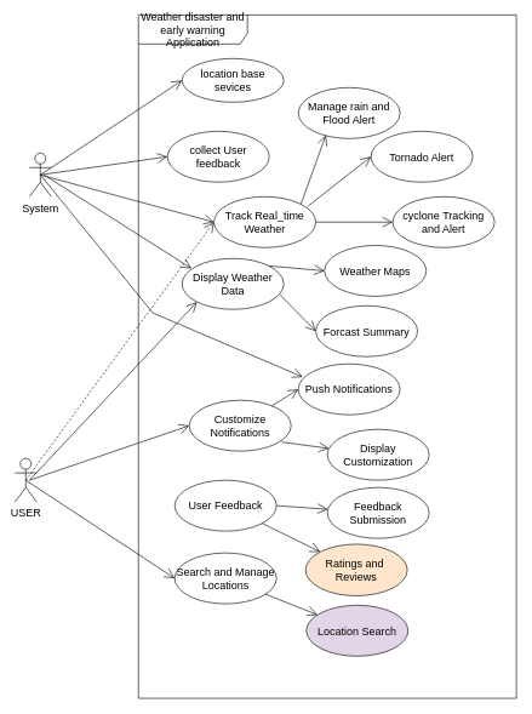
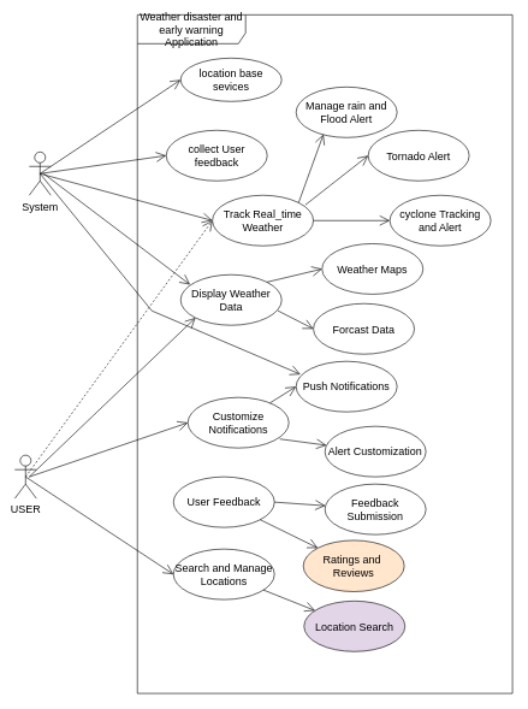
  <mxCell id="0" />
  <mxCell id="1" parent="0" />
  <mxCell id="2" style="edgeStyle=orthogonalEdgeStyle;rounded=0;orthogonalLoop=1;jettySize=auto;html=1;labelBackgroundColor=none;fontColor=default;fontSize=15;" parent="1" edge="1"><mxGeometry relative="1" as="geometry"><mxPoint x="450" y="30" as="targetPoint" /><mxPoint x="450" y="30" as="sourcePoint" /></mxGeometry></mxCell>
  <mxCell id="3" value="Weather disaster and early warning Application" style="shape=umlFrame;whiteSpace=wrap;html=1;pointerEvents=0;width=150;height=40;labelBackgroundColor=none;rounded=0;fontSize=15;" parent="1" vertex="1"><mxGeometry x="190" y="20" width="520" height="940" as="geometry" /></mxCell>
  <mxCell id="4" value="System" style="shape=umlActor;verticalLabelPosition=bottom;verticalAlign=top;html=1;labelBackgroundColor=none;rounded=0;fontSize=15;" parent="1" vertex="1"><mxGeometry x="40" y="210" width="30" height="60" as="geometry" /></mxCell>
  <mxCell id="5" value="USER" style="shape=umlActor;verticalLabelPosition=bottom;verticalAlign=top;html=1;labelBackgroundColor=none;rounded=0;fontSize=15;" parent="1" vertex="1"><mxGeometry x="20" y="630" width="30" height="60" as="geometry" /></mxCell>
  <mxCell id="6" value="location base sevices" style="ellipse;whiteSpace=wrap;html=1;labelBackgroundColor=none;rounded=0;fontSize=15;" parent="1" vertex="1"><mxGeometry x="250" y="80" width="140" height="60" as="geometry" /></mxCell>
  <mxCell id="7" value="collect User feedback" style="ellipse;whiteSpace=wrap;html=1;labelBackgroundColor=none;rounded=0;fontSize=15;" parent="1" vertex="1"><mxGeometry x="230" y="180" width="140" height="70" as="geometry" /></mxCell>
- <mxCell id="8" value="Display Weather Data" style="ellipse;whiteSpace=wrap;html=1;labelBackgroundColor=none;rounded=0;fontSize=15;" parent="1" vertex="1"><mxGeometry x="250" y="355" width="140" height="70" as="geometry" /></mxCell>
+ <mxCell id="8" value="Display Weather Data" style="ellipse;whiteSpace=wrap;html=1;labelBackgroundColor=none;rounded=0;fontSize=15;" parent="1" vertex="1"><mxGeometry x="250" y="380" width="140" height="70" as="geometry" /></mxCell>
  <mxCell id="9" value="Track Real_time Weather" style="ellipse;whiteSpace=wrap;html=1;labelBackgroundColor=none;rounded=0;fontSize=15;" parent="1" vertex="1"><mxGeometry x="294" y="270" width="140" height="70" as="geometry" /></mxCell>
  <mxCell id="10" value="Customize Notifications" style="ellipse;whiteSpace=wrap;html=1;labelBackgroundColor=none;rounded=0;fontSize=15;" parent="1" vertex="1"><mxGeometry x="260" y="550" width="140" height="70" as="geometry" /></mxCell>
  <mxCell id="11" value="User Feedback" style="ellipse;whiteSpace=wrap;html=1;labelBackgroundColor=none;rounded=0;fontSize=15;" parent="1" vertex="1"><mxGeometry x="240" y="660" width="140" height="70" as="geometry" /></mxCell>
  <mxCell id="12" value="Search and Manage Locations" style="ellipse;whiteSpace=wrap;html=1;labelBackgroundColor=none;rounded=0;fontSize=15;" parent="1" vertex="1"><mxGeometry x="240" y="760" width="140" height="70" as="geometry" /></mxCell>
  <mxCell id="13" value="Weather Maps" style="ellipse;whiteSpace=wrap;html=1;labelBackgroundColor=none;rounded=0;fontSize=15;" parent="1" vertex="1"><mxGeometry x="446" y="337" width="140" height="70" as="geometry" /></mxCell>
  <mxCell id="14" value="cyclone Tracking and Alert" style="ellipse;whiteSpace=wrap;html=1;labelBackgroundColor=none;rounded=0;fontSize=15;" parent="1" vertex="1"><mxGeometry x="540" y="270" width="140" height="70" as="geometry" /></mxCell>
  <mxCell id="15" value="Manage rain and Flood Alert" style="ellipse;whiteSpace=wrap;html=1;labelBackgroundColor=none;rounded=0;fontSize=15;" parent="1" vertex="1"><mxGeometry x="410" y="120" width="140" height="70" as="geometry" /></mxCell>
  <mxCell id="16" value="Tornado Alert" style="ellipse;whiteSpace=wrap;html=1;labelBackgroundColor=none;rounded=0;fontSize=15;" parent="1" vertex="1"><mxGeometry x="510" y="180" width="140" height="70" as="geometry" /></mxCell>
- <mxCell id="17" value="Forcast Summary" style="ellipse;whiteSpace=wrap;html=1;labelBackgroundColor=none;rounded=0;fontSize=15;" parent="1" vertex="1"><mxGeometry x="434" y="420" width="140" height="70" as="geometry" /></mxCell>
+ <mxCell id="17" value="Forcast Data" style="ellipse;whiteSpace=wrap;html=1;labelBackgroundColor=none;rounded=0;fontSize=15;" parent="1" vertex="1"><mxGeometry x="434" y="420" width="140" height="70" as="geometry" /></mxCell>
  <mxCell id="18" value="Push Notifications" style="ellipse;whiteSpace=wrap;html=1;labelBackgroundColor=none;rounded=0;fontSize=15;" parent="1" vertex="1"><mxGeometry x="410" y="500" width="140" height="70" as="geometry" /></mxCell>
- <mxCell id="19" value="Display Customization" style="ellipse;whiteSpace=wrap;html=1;labelBackgroundColor=none;rounded=0;fontSize=15;" parent="1" vertex="1"><mxGeometry x="450" y="590" width="140" height="70" as="geometry" /></mxCell>
+ <mxCell id="19" value="Alert Customization" style="ellipse;whiteSpace=wrap;html=1;labelBackgroundColor=none;rounded=0;fontSize=15;" parent="1" vertex="1"><mxGeometry x="450" y="590" width="140" height="70" as="geometry" /></mxCell>
  <mxCell id="20" value="Feedback Submission" style="ellipse;whiteSpace=wrap;html=1;labelBackgroundColor=none;rounded=0;fontSize=15;" parent="1" vertex="1"><mxGeometry x="450" y="670" width="140" height="70" as="geometry" /></mxCell>
  <mxCell id="21" value="Ratings and&amp;nbsp; Reviews" style="ellipse;whiteSpace=wrap;html=1;labelBackgroundColor=none;rounded=0;fontSize=15;fillColor=#ffe6cc;" parent="1" vertex="1"><mxGeometry x="420" y="748" width="140" height="71" as="geometry" /></mxCell>
  <mxCell id="22" value="Location Search" style="ellipse;whiteSpace=wrap;html=1;labelBackgroundColor=none;rounded=0;fontSize=15;fillColor=#e1d5e7;" parent="1" vertex="1"><mxGeometry x="421" y="832" width="140" height="70" as="geometry" /></mxCell>
  <mxCell id="23" value="" style="endArrow=open;endFill=1;endSize=12;html=1;rounded=0;entryX=0;entryY=0.5;entryDx=0;entryDy=0;labelBackgroundColor=none;fontColor=default;exitX=0.5;exitY=0.5;exitDx=0;exitDy=0;exitPerimeter=0;fontSize=15;" parent="1" source="4" target="7" edge="1"><mxGeometry width="160" relative="1" as="geometry"><mxPoint x="60" y="240" as="sourcePoint" /><mxPoint x="220" y="250" as="targetPoint" /></mxGeometry></mxCell>
  <mxCell id="24" value="" style="endArrow=open;endFill=1;endSize=12;html=1;rounded=0;entryX=0;entryY=0.5;entryDx=0;entryDy=0;labelBackgroundColor=none;fontColor=default;fontSize=15;" parent="1" target="6" edge="1"><mxGeometry width="160" relative="1" as="geometry"><mxPoint x="55" y="240" as="sourcePoint" /><mxPoint x="330" y="220" as="targetPoint" /></mxGeometry></mxCell>
  <mxCell id="25" value="" style="endArrow=open;endFill=1;endSize=12;html=1;rounded=0;labelBackgroundColor=none;fontColor=default;entryX=0;entryY=0.5;entryDx=0;entryDy=0;exitX=0.5;exitY=0.5;exitDx=0;exitDy=0;exitPerimeter=0;fontSize=15;" parent="1" source="4" target="9" edge="1"><mxGeometry width="160" relative="1" as="geometry"><mxPoint x="80" y="260" as="sourcePoint" /><mxPoint x="310" y="370" as="targetPoint" /></mxGeometry></mxCell>
  <mxCell id="26" value="" style="endArrow=open;endFill=1;endSize=12;html=1;rounded=0;exitX=0.5;exitY=0.5;exitDx=0;exitDy=0;exitPerimeter=0;labelBackgroundColor=none;fontColor=default;fontSize=15;" parent="1" source="4" edge="1"><mxGeometry width="160" relative="1" as="geometry"><mxPoint x="50" y="300" as="sourcePoint" /><mxPoint x="416" y="518" as="targetPoint" /><Array as="points"><mxPoint x="210" y="430" /></Array></mxGeometry></mxCell>
  <mxCell id="27" value="" style="endArrow=open;endFill=1;endSize=12;html=1;rounded=0;labelBackgroundColor=none;fontColor=default;entryX=0.093;entryY=0.196;entryDx=0;entryDy=0;entryPerimeter=0;fontSize=15;" parent="1" target="8" edge="1"><mxGeometry width="160" relative="1" as="geometry"><mxPoint x="60" y="240" as="sourcePoint" /><mxPoint x="250" y="470" as="targetPoint" /></mxGeometry></mxCell>
  <mxCell id="28" value="" style="endArrow=open;endFill=1;endSize=12;html=1;rounded=0;entryX=0.271;entryY=0.934;entryDx=0;entryDy=0;exitX=1;exitY=0;exitDx=0;exitDy=0;labelBackgroundColor=none;fontColor=default;entryPerimeter=0;fontSize=15;" parent="1" source="9" target="15" edge="1"><mxGeometry width="160" relative="1" as="geometry"><mxPoint x="370" y="150" as="sourcePoint" /><mxPoint x="530" y="150" as="targetPoint" /></mxGeometry></mxCell>
  <mxCell id="29" value="" style="endArrow=open;endFill=1;endSize=12;html=1;rounded=0;entryX=0;entryY=0.5;entryDx=0;entryDy=0;labelBackgroundColor=none;fontColor=default;exitX=0.92;exitY=0.191;exitDx=0;exitDy=0;exitPerimeter=0;fontSize=15;" parent="1" source="9" target="16" edge="1"><mxGeometry width="160" relative="1" as="geometry"><mxPoint x="410" y="230" as="sourcePoint" /><mxPoint x="570" y="230" as="targetPoint" /></mxGeometry></mxCell>
  <mxCell id="30" value="" style="endArrow=open;endFill=1;endSize=12;html=1;rounded=0;entryX=0;entryY=0.5;entryDx=0;entryDy=0;labelBackgroundColor=none;fontColor=default;fontSize=15;" parent="1" source="9" target="14" edge="1"><mxGeometry width="160" relative="1" as="geometry"><mxPoint x="434" y="351" as="sourcePoint" /><mxPoint x="594" y="351" as="targetPoint" /></mxGeometry></mxCell>
  <mxCell id="31" value="" style="endArrow=open;endFill=1;endSize=12;html=1;rounded=0;exitX=0.5;exitY=0.5;exitDx=0;exitDy=0;exitPerimeter=0;entryX=0;entryY=0.5;entryDx=0;entryDy=0;labelBackgroundColor=none;fontColor=default;fontSize=15;dashed=1;" parent="1" source="5" target="9" edge="1"><mxGeometry width="160" relative="1" as="geometry"><mxPoint x="10" y="780" as="sourcePoint" /><mxPoint x="170" y="780" as="targetPoint" /></mxGeometry></mxCell>
  <mxCell id="32" value="" style="endArrow=open;endFill=1;endSize=12;html=1;rounded=0;entryX=0;entryY=1;entryDx=0;entryDy=0;labelBackgroundColor=none;fontColor=default;fontSize=15;" parent="1" target="8" edge="1"><mxGeometry width="160" relative="1" as="geometry"><mxPoint x="40" y="660" as="sourcePoint" /><mxPoint x="160" y="840" as="targetPoint" /></mxGeometry></mxCell>
  <mxCell id="33" value="" style="endArrow=open;endFill=1;endSize=12;html=1;rounded=0;entryX=0;entryY=0.5;entryDx=0;entryDy=0;labelBackgroundColor=none;fontColor=default;fontSize=15;" parent="1" target="10" edge="1"><mxGeometry width="160" relative="1" as="geometry"><mxPoint x="40" y="660" as="sourcePoint" /><mxPoint x="200" y="660" as="targetPoint" /></mxGeometry></mxCell>
  <mxCell id="34" value="" style="endArrow=open;endFill=1;endSize=12;html=1;rounded=0;entryX=0;entryY=0.5;entryDx=0;entryDy=0;labelBackgroundColor=none;fontColor=default;fontSize=15;" parent="1" target="12" edge="1"><mxGeometry width="160" relative="1" as="geometry"><mxPoint x="35" y="660" as="sourcePoint" /><mxPoint x="160" y="810" as="targetPoint" /></mxGeometry></mxCell>
  <mxCell id="35" value="" style="endArrow=open;endFill=1;endSize=12;html=1;rounded=0;entryX=0;entryY=0.5;entryDx=0;entryDy=0;exitX=1;exitY=0;exitDx=0;exitDy=0;labelBackgroundColor=none;fontColor=default;fontSize=15;" parent="1" source="8" target="13" edge="1"><mxGeometry width="160" relative="1" as="geometry"><mxPoint x="360" y="510" as="sourcePoint" /><mxPoint x="550" y="325" as="targetPoint" /></mxGeometry></mxCell>
  <mxCell id="36" value="" style="endArrow=open;endFill=1;endSize=12;html=1;rounded=0;entryX=0;entryY=0.5;entryDx=0;entryDy=0;exitX=0.962;exitY=0.712;exitDx=0;exitDy=0;labelBackgroundColor=none;fontColor=default;exitPerimeter=0;fontSize=15;" parent="1" source="8" target="17" edge="1"><mxGeometry width="160" relative="1" as="geometry"><mxPoint x="310" y="520" as="sourcePoint" /><mxPoint x="470" y="520" as="targetPoint" /></mxGeometry></mxCell>
  <mxCell id="37" value="" style="endArrow=open;endFill=1;endSize=12;html=1;rounded=0;labelBackgroundColor=none;fontColor=default;exitX=0.91;exitY=0.823;exitDx=0;exitDy=0;exitPerimeter=0;fontSize=15;" parent="1" source="10" target="19" edge="1"><mxGeometry width="160" relative="1" as="geometry"><mxPoint x="380" y="590" as="sourcePoint" /><mxPoint x="540" y="590" as="targetPoint" /></mxGeometry></mxCell>
  <mxCell id="38" value="" style="endArrow=open;endFill=1;endSize=12;html=1;rounded=0;entryX=0;entryY=0.5;entryDx=0;entryDy=0;labelBackgroundColor=none;fontColor=default;fontSize=15;" parent="1" source="10" target="18" edge="1"><mxGeometry width="160" relative="1" as="geometry"><mxPoint x="910" y="640" as="sourcePoint" /><mxPoint x="850" y="580" as="targetPoint" /></mxGeometry></mxCell>
  <mxCell id="39" value="" style="endArrow=open;endFill=1;endSize=12;html=1;rounded=0;labelBackgroundColor=none;fontColor=default;fontSize=15;" parent="1" source="12" target="22" edge="1"><mxGeometry width="160" relative="1" as="geometry"><mxPoint x="370" y="840" as="sourcePoint" /><mxPoint x="530" y="840" as="targetPoint" /></mxGeometry></mxCell>
  <mxCell id="40" value="" style="endArrow=open;endFill=1;endSize=12;html=1;rounded=0;labelBackgroundColor=none;fontColor=default;exitX=1;exitY=0.5;exitDx=0;exitDy=0;fontSize=15;" parent="1" source="11" target="20" edge="1"><mxGeometry width="160" relative="1" as="geometry"><mxPoint x="380" y="680" as="sourcePoint" /><mxPoint x="540" y="680" as="targetPoint" /></mxGeometry></mxCell>
  <mxCell id="41" value="" style="endArrow=open;endFill=1;endSize=12;html=1;rounded=0;labelBackgroundColor=none;fontColor=default;entryX=0;entryY=0;entryDx=0;entryDy=0;fontSize=15;" parent="1" source="11" target="21" edge="1"><mxGeometry width="160" relative="1" as="geometry"><mxPoint x="390" y="790" as="sourcePoint" /><mxPoint x="550" y="790" as="targetPoint" /></mxGeometry></mxCell>
